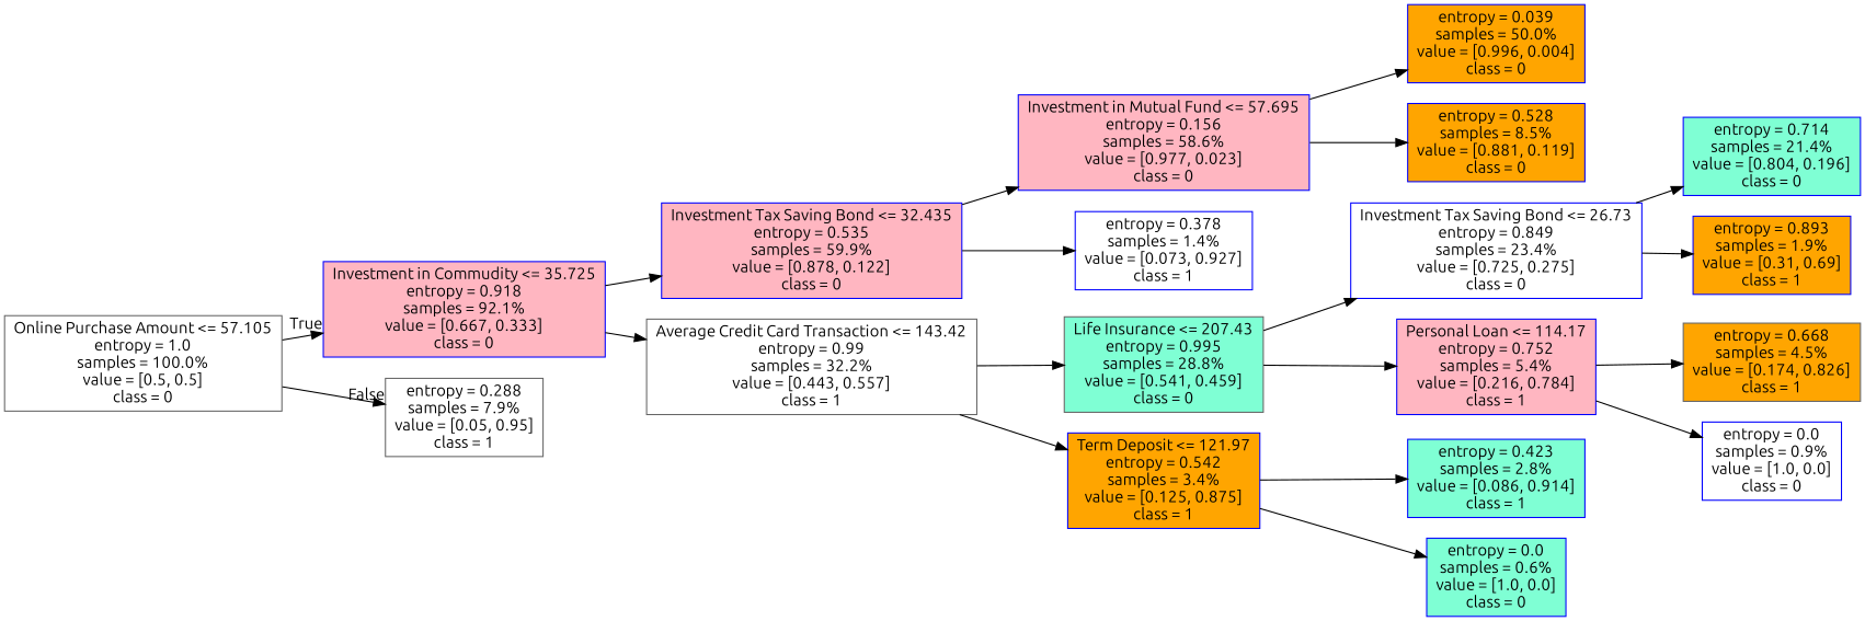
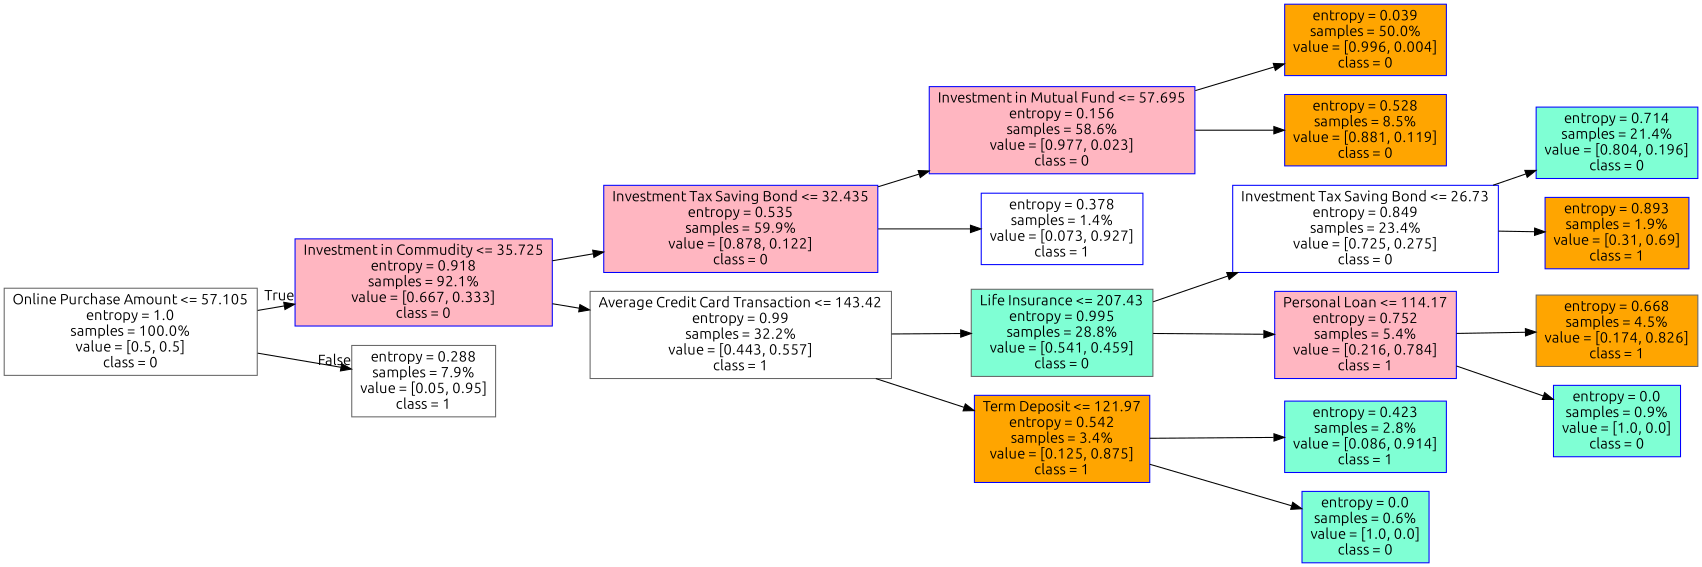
  digraph {
    rankdir=LR
    fontname=Ubuntu
    node [shape=box style=filled fillcolor=white color=blue fontname=Ubuntu]
    edge [fontname=Ubuntu]
    n1 [label="Online Purchase Amount <= 57.105\nentropy = 1.0\nsamples = 100.0%\nvalue = [0.5, 0.5]\nclass = 0" color=gray40]
    n2 [label="Investment in Commudity <= 35.725\nentropy = 0.918\nsamples = 92.1%\nvalue = [0.667, 0.333]\nclass = 0" fillcolor=lightpink]
    n3 [label="entropy = 0.288\nsamples = 7.9%\nvalue = [0.05, 0.95]\nclass = 1" color=gray40]
    n4 [label="Investment Tax Saving Bond <= 32.435\nentropy = 0.535\nsamples = 59.9%\nvalue = [0.878, 0.122]\nclass = 0" fillcolor=lightpink]
    n5 [label="Average Credit Card Transaction <= 143.42\nentropy = 0.99\nsamples = 32.2%\nvalue = [0.443, 0.557]\nclass = 1" color=gray40]
    n6 [label="Investment in Mutual Fund <= 57.695\nentropy = 0.156\nsamples = 58.6%\nvalue = [0.977, 0.023]\nclass = 0" fillcolor=lightpink]
    n7 [label="entropy = 0.378\nsamples = 1.4%\nvalue = [0.073, 0.927]\nclass = 1"]
    n8 [label="entropy = 0.039\nsamples = 50.0%\nvalue = [0.996, 0.004]\nclass = 0" fillcolor=orange]
    n9 [label="entropy = 0.528\nsamples = 8.5%\nvalue = [0.881, 0.119]\nclass = 0" fillcolor=orange]
    n10 [label="Life Insurance <= 207.43\nentropy = 0.995\nsamples = 28.8%\nvalue = [0.541, 0.459]\nclass = 0" fillcolor=aquamarine color=gray40]
    n11 [label="Term Deposit <= 121.97\nentropy = 0.542\nsamples = 3.4%\nvalue = [0.125, 0.875]\nclass = 1" fillcolor=orange]
    n12 [label="Investment Tax Saving Bond <= 26.73\nentropy = 0.849\nsamples = 23.4%\nvalue = [0.725, 0.275]\nclass = 0"]
    n13 [label="Personal Loan <= 114.17\nentropy = 0.752\nsamples = 5.4%\nvalue = [0.216, 0.784]\nclass = 1" fillcolor=lightpink]
    n14 [label="entropy = 0.714\nsamples = 21.4%\nvalue = [0.804, 0.196]\nclass = 0" fillcolor=aquamarine]
    n15 [label="entropy = 0.893\nsamples = 1.9%\nvalue = [0.31, 0.69]\nclass = 1" fillcolor=orange]
    n16 [label="entropy = 0.668\nsamples = 4.5%\nvalue = [0.174, 0.826]\nclass = 1" fillcolor=orange color=gray40]
-   n17 [label="entropy = 0.0\nsamples = 0.9%\nvalue = [1.0, 0.0]\nclass = 0"]
+   n17 [label="entropy = 0.0\nsamples = 0.9%\nvalue = [1.0, 0.0]\nclass = 0" fillcolor=aquamarine]
    n18 [label="entropy = 0.423\nsamples = 2.8%\nvalue = [0.086, 0.914]\nclass = 1" fillcolor=aquamarine]
    n19 [label="entropy = 0.0\nsamples = 0.6%\nvalue = [1.0, 0.0]\nclass = 0" fillcolor=aquamarine]
    n1 -> n2 [headlabel=True labelangle=45 labeldistance=2.5]
    n1 -> n3 [headlabel=False labelangle=-45 labeldistance=2.5]
    n2 -> n4
    n2 -> n5
    n4 -> n6
    n4 -> n7
    n5 -> n10
    n5 -> n11
    n6 -> n8
    n6 -> n9
    n10 -> n12
    n10 -> n13
    n11 -> n18
    n11 -> n19
    n12 -> n14
    n12 -> n15
    n13 -> n16
    n13 -> n17
  }
